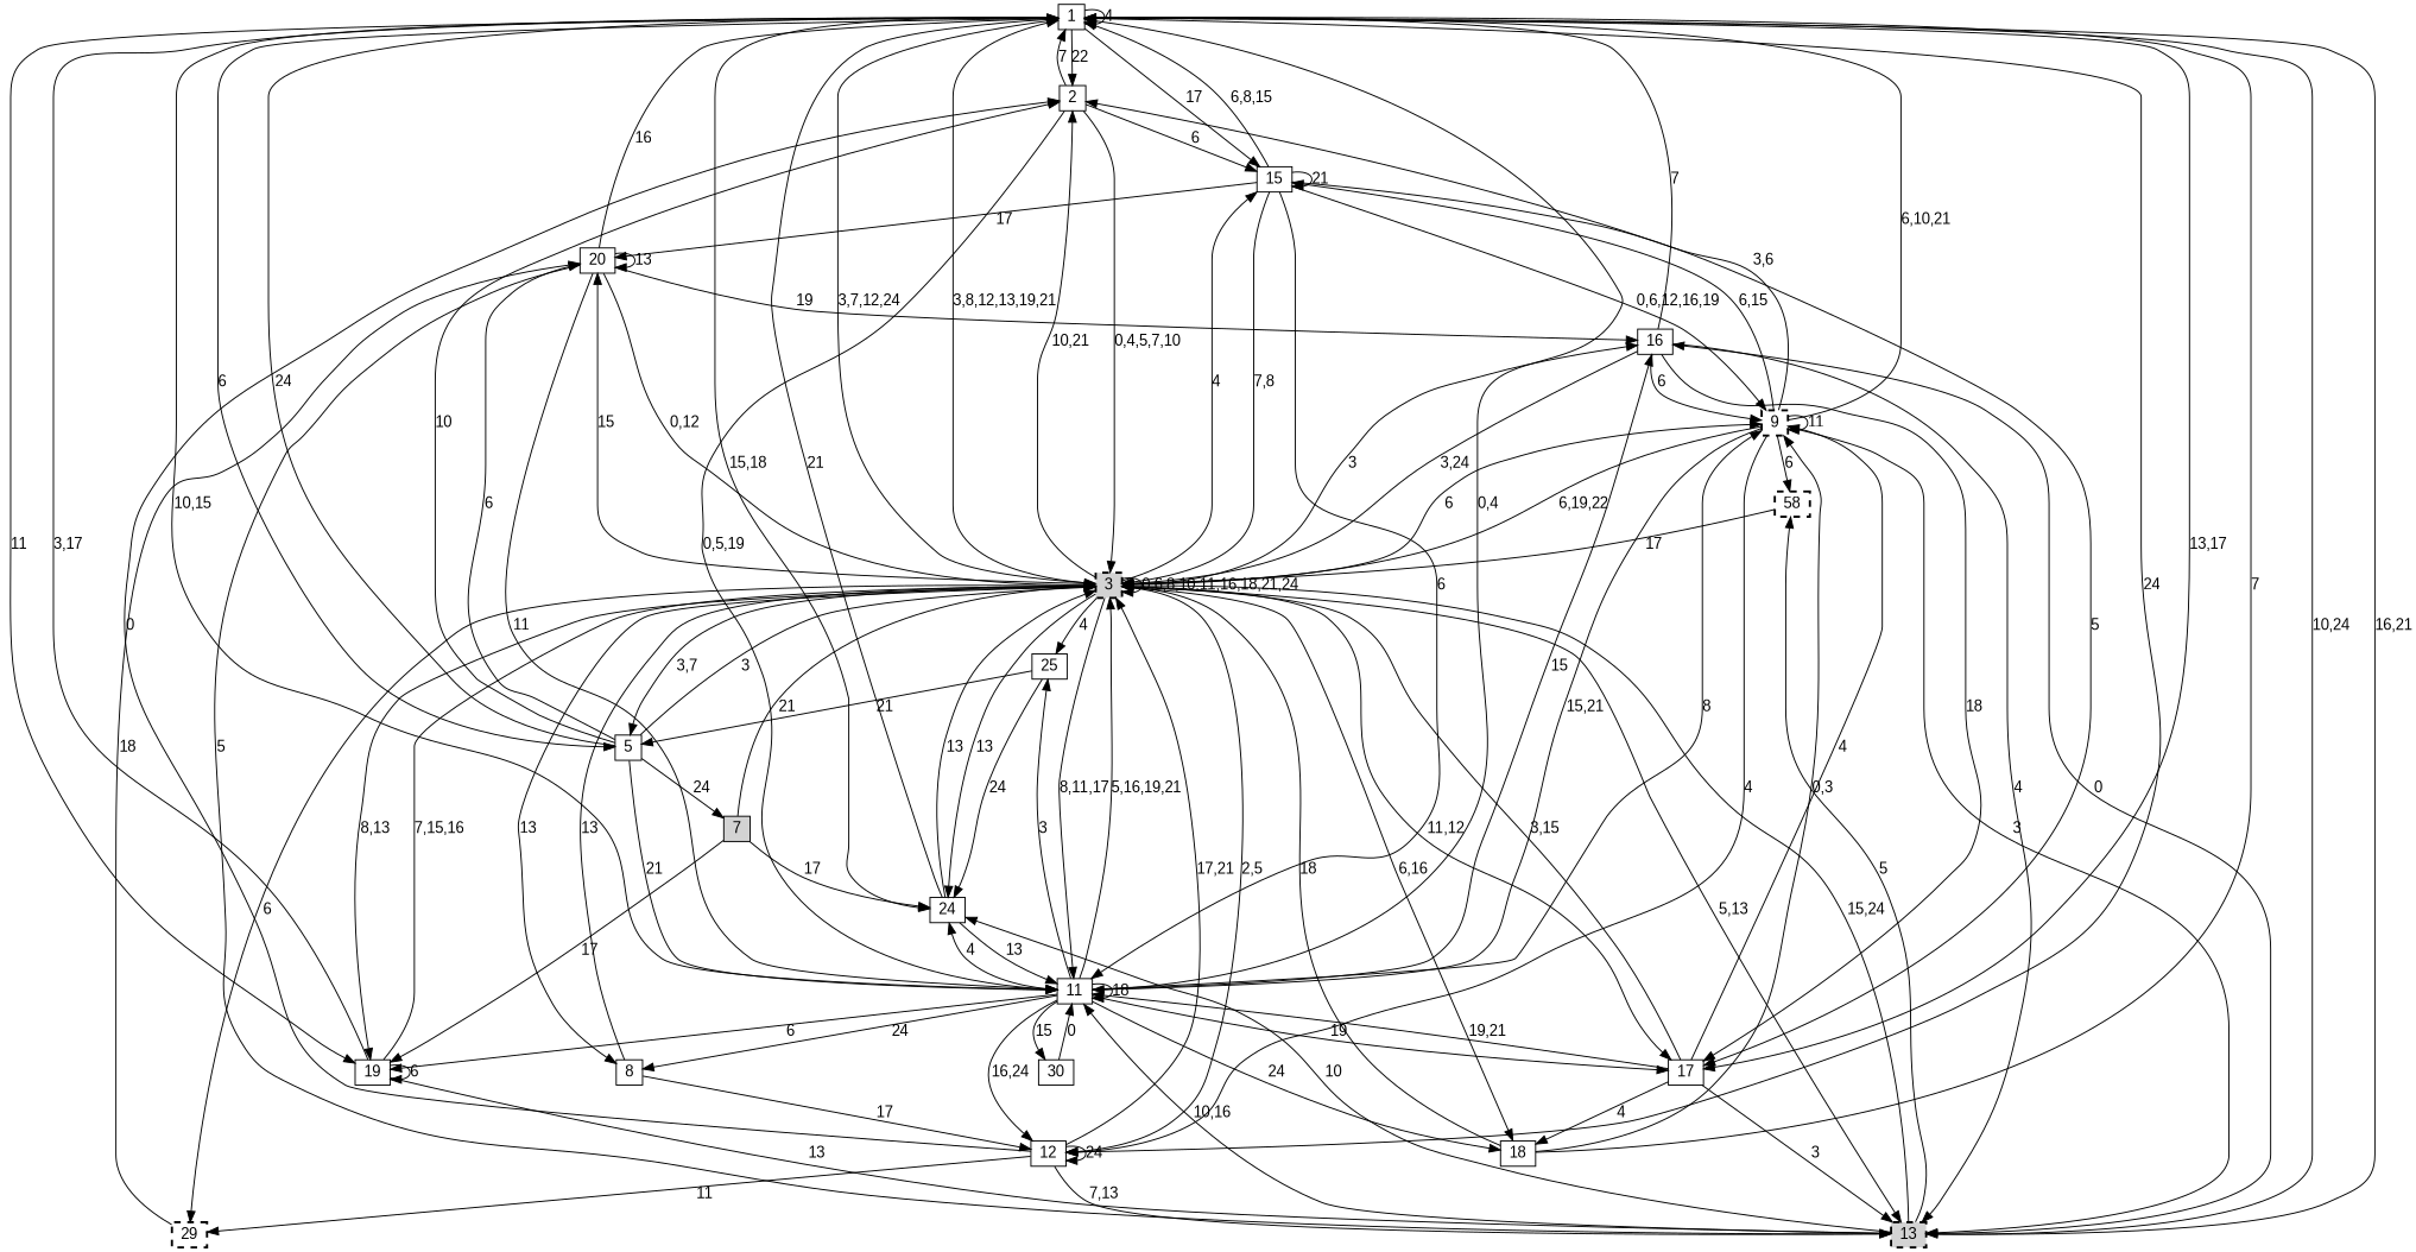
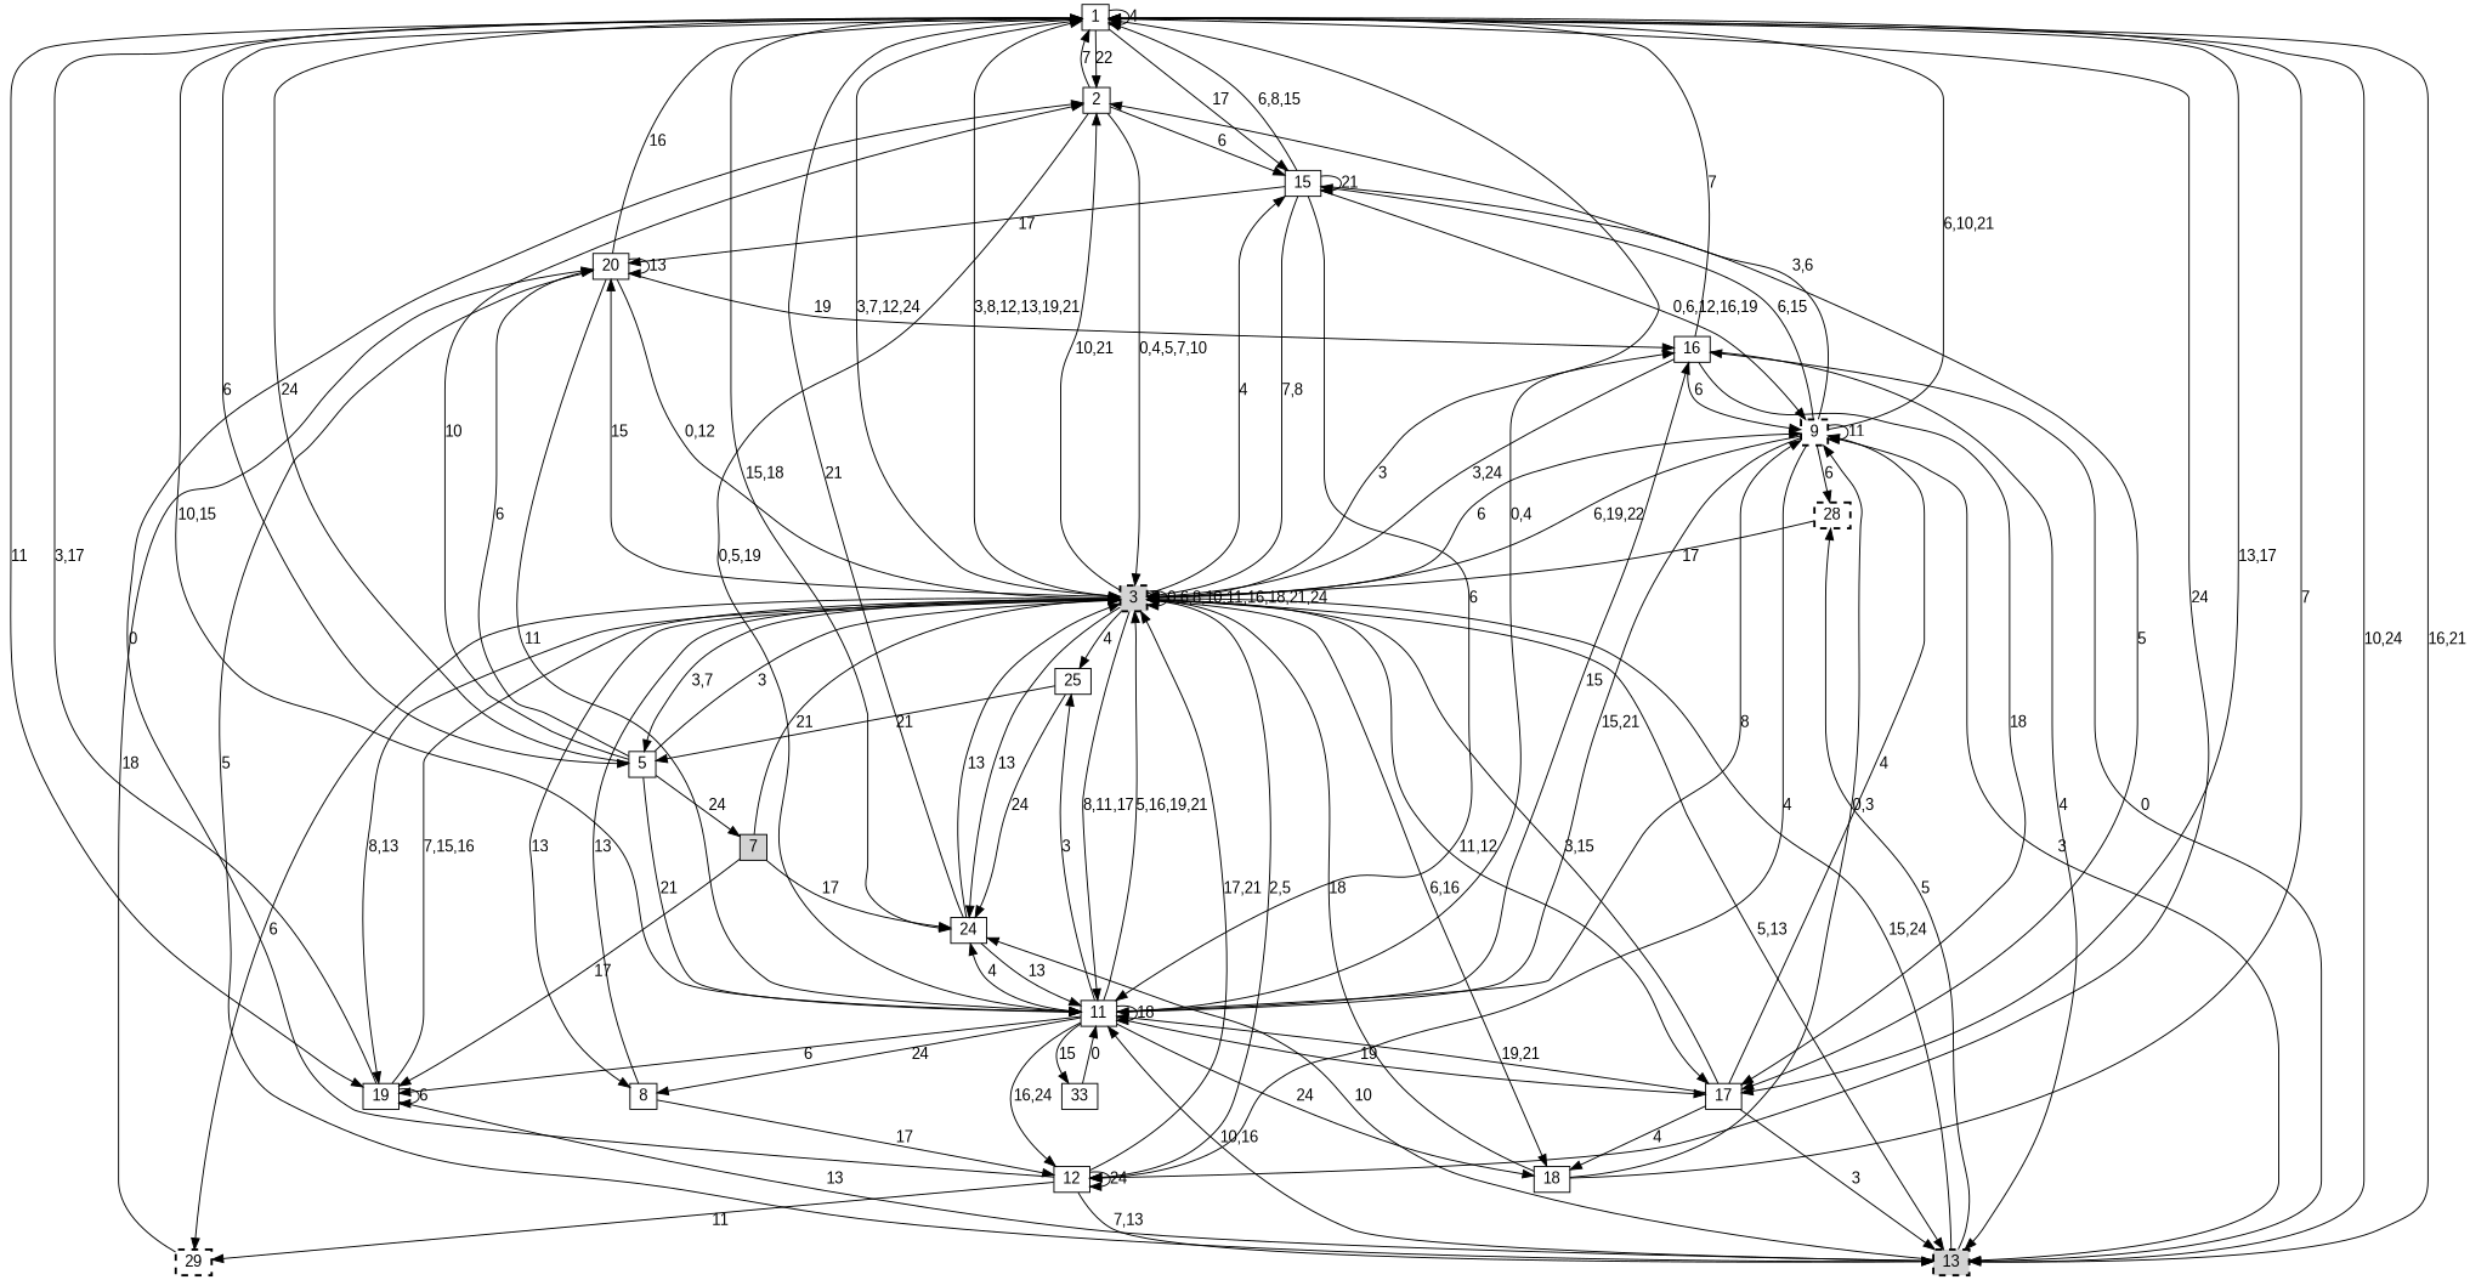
  digraph {
    rankdir=TB
    node [fontname=Arial shape=box]
    edge [fontname=Arial]
    n1 [height=0.1 label=1 width=0.1]
    n2 [height=0.1 label=2 width=0.1]
    n3 [height=0.1 label=3 style="filled,bold,dashed" width=0.1]
    n4 [height=0.1 label=5 width=0.1]
    n5 [height=0.1 label=11 width=0.1]
    n6 [height=0.1 label=12 width=0.1]
    n7 [height=0.1 label=13 style="filled,bold,dashed" width=0.1]
    n8 [height=0.1 label=15 width=0.1]
    n9 [height=0.1 label=17 width=0.1]
    n10 [height=0.1 label=19 width=0.1]
    n11 [height=0.1 label=24 width=0.1]
    n12 [height=0.1 label=8 width=0.1]
    n13 [height=0.1 label=9 style="bold,dashed" width=0.1]
    n14 [height=0.1 label=16 width=0.1]
    n15 [height=0.1 label=18 width=0.1]
    n16 [height=0.1 label=20 width=0.1]
    n17 [height=0.1 label=25 width=0.1]
    n18 [height=0.1 label=29 style="bold,dashed" width=0.1]
    n19 [height=0.1 label=7 style=filled width=0.1]
-   n20 [height=0.1 label=30 width=0.1]
-   n21 [height=0.1 label=58 style="bold,dashed" width=0.1]
+   n20 [height=0.1 label=33 width=0.1]
+   n21 [height=0.1 label=28 style="bold,dashed" width=0.1]
    n1 -> n1 [label=4]
    n1 -> n2 [label=22]
    n1 -> n3 [label="3,7,12,24"]
    n1 -> n4 [label=6]
    n1 -> n5 [label="10,15"]
    n1 -> n6 [label=24]
    n1 -> n7 [label="16,21"]
    n1 -> n8 [label=17]
    n1 -> n9 [label="13,17"]
    n1 -> n10 [label=11]
    n1 -> n11 [label="15,18"]
    n2 -> n1 [label=7]
    n2 -> n3 [label="0,4,5,7,10"]
    n2 -> n5 [label="0,5,19"]
    n2 -> n8 [label=6]
    n3 -> n1 [label="3,8,12,13,19,21"]
    n3 -> n2 [label="10,21"]
    n3 -> n3 [label="0,6,8,10,11,16,18,21,24"]
    n3 -> n4 [label="3,7"]
    n3 -> n5 [label="8,11,17"]
    n3 -> n6 [label="2,5"]
    n3 -> n7 [label="5,13"]
    n3 -> n8 [label=4]
    n3 -> n9 [label="11,12"]
    n3 -> n10 [label="8,13"]
    n3 -> n11 [label=13]
    n3 -> n12 [label=13]
    n3 -> n13 [label=6]
    n3 -> n14 [label=3]
    n3 -> n15 [label="6,16"]
    n3 -> n16 [label=15]
    n3 -> n17 [label=4]
    n3 -> n18 [label=6]
    n4 -> n1 [label=24]
    n4 -> n2 [label=10]
    n4 -> n3 [label=3]
    n4 -> n5 [label=21]
    n4 -> n16 [label=6]
    n4 -> n19 [label=24]
    n5 -> n1 [label="0,4"]
    n5 -> n3 [label="5,16,19,21"]
    n5 -> n5 [label=18]
    n5 -> n6 [label="16,24"]
    n5 -> n9 [label=19]
    n5 -> n10 [label=6]
    n5 -> n11 [label=4]
    n5 -> n12 [label=24]
    n5 -> n13 [label=8]
    n5 -> n14 [label=15]
    n5 -> n15 [label=24]
    n5 -> n17 [label=3]
    n5 -> n20 [label=15]
    n6 -> n2 [label=0]
    n6 -> n3 [label="17,21"]
    n6 -> n6 [label=24]
    n6 -> n7 [label="7,13"]
    n6 -> n18 [label=11]
    n7 -> n1 [label="10,24"]
    n7 -> n3 [label="15,24"]
    n7 -> n5 [label="10,16"]
    n7 -> n11 [label=10]
    n7 -> n14 [label=0]
    n7 -> n21 [label=5]
    n8 -> n1 [label="6,8,15"]
    n8 -> n3 [label="7,8"]
    n8 -> n5 [label=6]
    n8 -> n8 [label=21]
    n8 -> n9 [label=5]
    n8 -> n13 [label="0,6,12,16,19"]
    n8 -> n16 [label=17]
    n9 -> n3 [label="3,15"]
    n9 -> n5 [label="19,21"]
    n9 -> n7 [label=3]
    n9 -> n13 [label=4]
    n9 -> n15 [label=4]
    n10 -> n1 [label="3,17"]
    n10 -> n3 [label="7,15,16"]
    n10 -> n7 [label=13]
    n10 -> n10 [label=6]
    n11 -> n1 [label=21]
    n11 -> n3 [label=13]
    n11 -> n5 [label=13]
    n12 -> n3 [label=13]
    n12 -> n6 [label=17]
    n13 -> n1 [label="6,10,21"]
    n13 -> n2 [label="3,6"]
    n13 -> n3 [label="6,19,22"]
    n13 -> n5 [label="15,21"]
    n13 -> n6 [label=4]
    n13 -> n7 [label=3]
    n13 -> n8 [label="6,15"]
    n13 -> n13 [label=11]
    n13 -> n21 [label=6]
    n14 -> n1 [label=7]
    n14 -> n3 [label="3,24"]
    n14 -> n7 [label=4]
    n14 -> n9 [label=18]
    n14 -> n13 [label=6]
    n15 -> n1 [label=7]
    n15 -> n3 [label=18]
    n15 -> n13 [label="0,3"]
    n16 -> n1 [label=16]
    n16 -> n3 [label="0,12"]
    n16 -> n5 [label=11]
    n16 -> n7 [label=5]
    n16 -> n14 [label=19]
    n16 -> n16 [label=13]
    n17 -> n4 [label=21]
    n17 -> n11 [label=24]
    n18 -> n16 [label=18]
    n19 -> n3 [label=21]
    n19 -> n10 [label=17]
    n19 -> n11 [label=17]
    n20 -> n5 [label=0]
    n21 -> n3 [label=17]
  }
